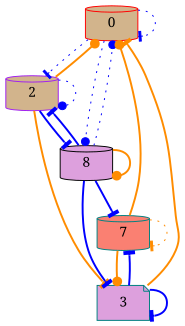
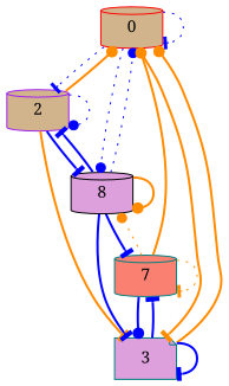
  digraph {
    fontname="Noto Serif"
    node [color=teal fillcolor=tan fontname="Noto Serif" shape=cylinder style=filled]
    edge [arrowhead=tee color=blue fontname="Noto Serif" style=bold]
    0 [color=red]
    2 [color=purple]
    3 [fillcolor=plum shape=note]
    n4 [color=black fillcolor=plum label=8]
    n5 [fillcolor=salmon label=7]
    0 -> 0 [style=dotted]
    0 -> 2 [style=dotted]
+   0 -> 3 [color=darkorange]
    0 -> n4 [arrowhead=dot style=dotted]
    2 -> 0 [arrowhead=dot color=darkorange]
    2 -> 2 [arrowhead=dot style=dotted]
    2 -> 3 [color=darkorange]
    2 -> n4
-   3 -> 0 [color=darkorange]
+   3 -> 0 [arrowhead=dot color=darkorange]
    3 -> 3
    3 -> n5
    n4 -> 0 [arrowhead=dot style=dotted]
    n4 -> 2
    n4 -> 3
    n4 -> n4 [arrowhead=dot color=darkorange]
    n4 -> n5
    n5 -> 0 [arrowhead=dot color=darkorange]
-   n5 -> 3 [arrowhead=dot color=darkorange]
+   n5 -> 3 [arrowhead=dot]
+   n5 -> n4 [arrowhead=dot color=darkorange style=dotted]
    n5 -> n5 [color=darkorange style=dotted]
  }
